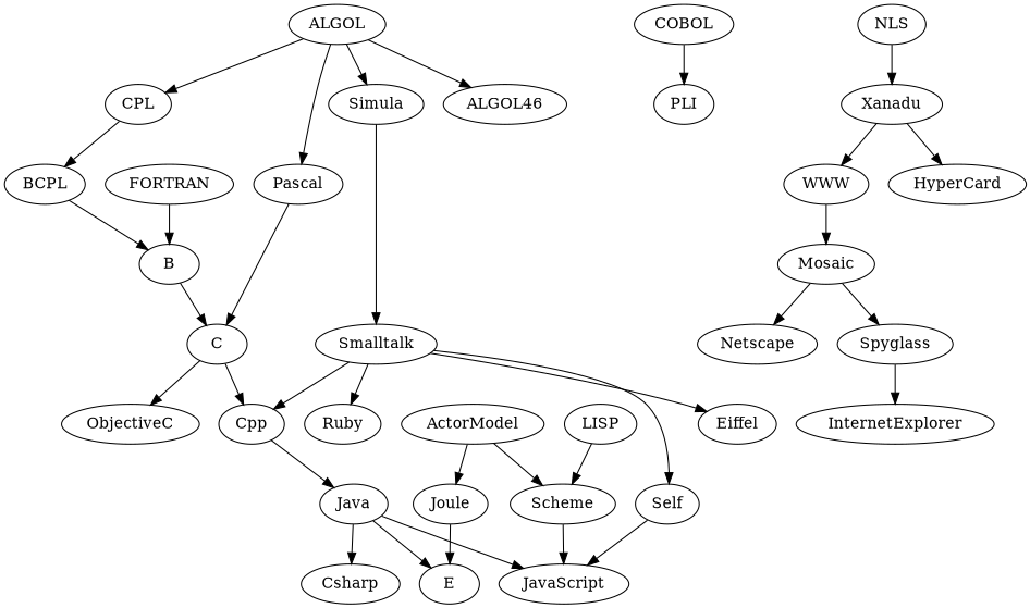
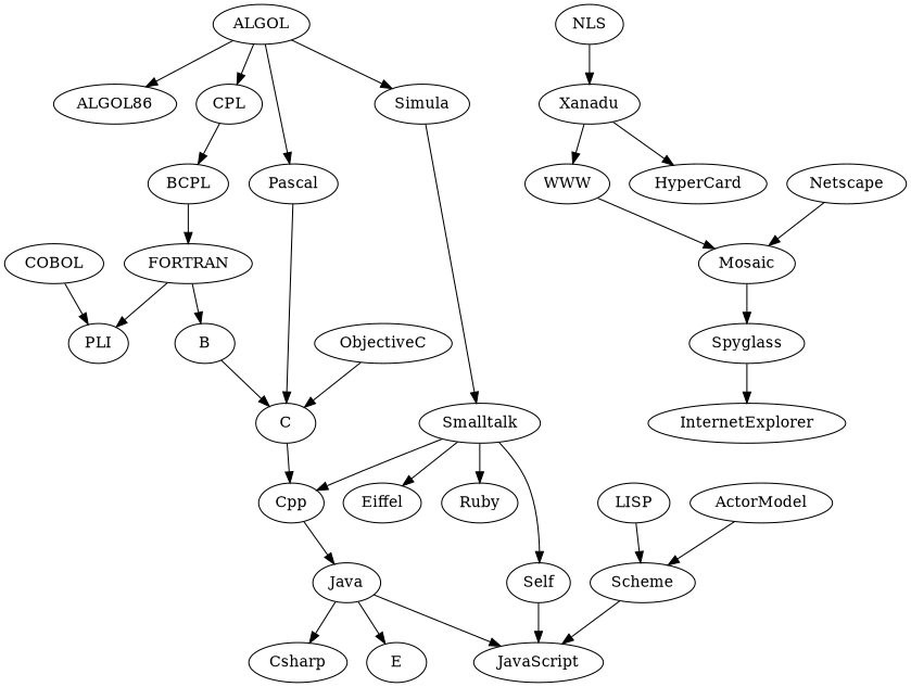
  digraph {
    FORTRAN
    PLI
    B
    C
    COBOL
    ALGOL
-   ALGOL86 [label=ALGOL46]
+   ALGOL86
    CPL
    Pascal
    Simula
    BCPL
    Smalltalk
    ObjectiveC
    Cpp
    Java
    Eiffel
    Ruby
    Self
    JavaScript
    Csharp
    E
    LISP
    Scheme
    ActorModel
-   Joule
    NLS
    Xanadu
    WWW
    HyperCard
    Mosaic
    Netscape
    Spyglass
    InternetExplorer
+   FORTRAN -> PLI
    FORTRAN -> B
    B -> C
-   C -> ObjectiveC
+   ObjectiveC -> C
    C -> Cpp
    COBOL -> PLI
    ALGOL -> ALGOL86
    ALGOL -> CPL
    ALGOL -> Pascal
    ALGOL -> Simula
    CPL -> BCPL
    Pascal -> C
    Simula -> Smalltalk
-   BCPL -> B
+   BCPL -> FORTRAN
    Smalltalk -> Cpp
    Smalltalk -> Eiffel
    Smalltalk -> Ruby
    Smalltalk -> Self
    Cpp -> Java
    Java -> JavaScript
    Java -> Csharp
    Java -> E
    Self -> JavaScript
    LISP -> Scheme
    Scheme -> JavaScript
    ActorModel -> Scheme
-   ActorModel -> Joule
-   Joule -> E
    NLS -> Xanadu
    Xanadu -> WWW
    Xanadu -> HyperCard
    WWW -> Mosaic
-   Mosaic -> Netscape
+   Netscape -> Mosaic
    Mosaic -> Spyglass
    Spyglass -> InternetExplorer
  }
